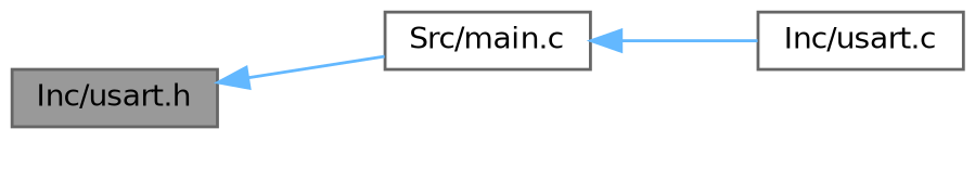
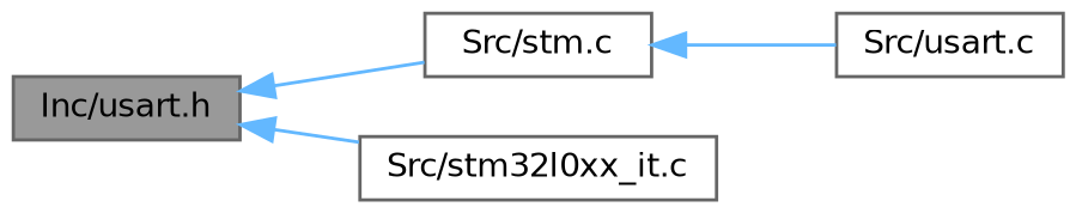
  digraph {
    rankdir=LR
    node [color=grey40 fillcolor=white fontname=Helvetica fontsize=10 shape=box style=filled]
    edge [color=steelblue1 dir=back fontname=Helvetica fontsize=10 labelfontname=Helvetica labelfontsize=10 style=solid]
    n1 [color=gray40 fillcolor=grey60 fontcolor=black height=0.2 label="Inc/usart.h" width=0.4]
-   n2 [height=0.2 label="Src/main.c" width=0.4]
-   n4 [height=0.2 label="Inc/usart.c" width=0.4]
+   n2 [height=0.2 label="Src/stm.c" width=0.4]
+   n3 [height=0.2 label="Src/stm32l0xx_it.c" width=0.4]
+   n4 [height=0.2 label="Src/usart.c" width=0.4]
    n1 -> n2
+   n1 -> n3
    n2 -> n4
  }
